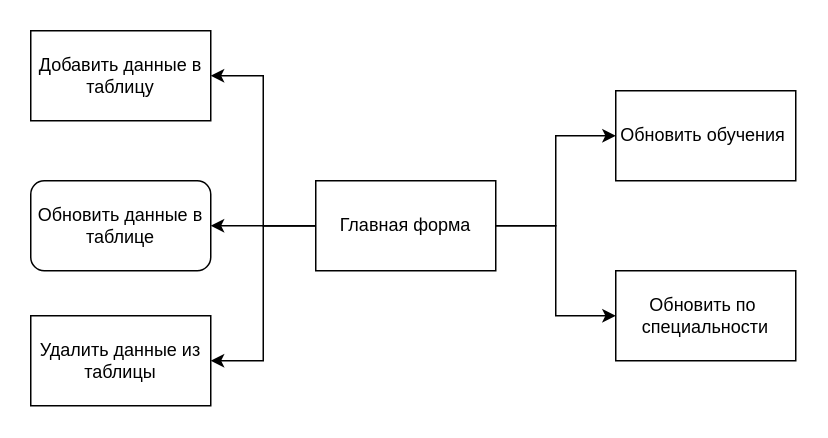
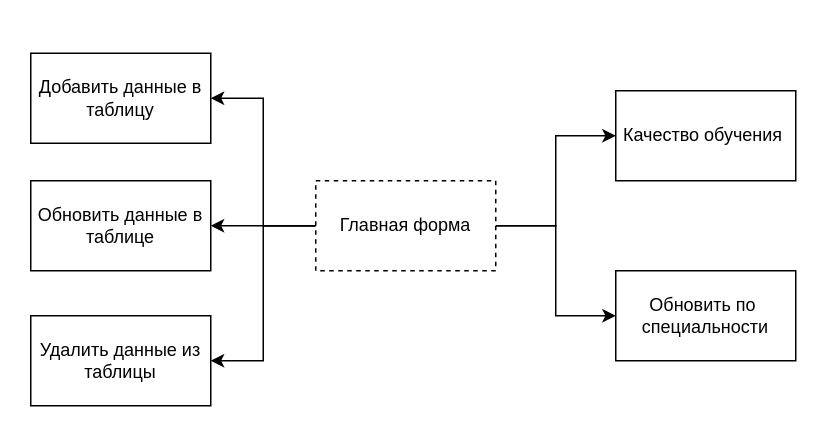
  <mxCell id="0" />
  <mxCell id="1" parent="0" />
  <mxCell id="2" value="" style="edgeStyle=orthogonalEdgeStyle;rounded=0;orthogonalLoop=1;jettySize=auto;html=1;entryX=1;entryY=0.5;entryDx=0;entryDy=0;" edge="1" parent="1" source="7" target="8"><mxGeometry relative="1" as="geometry" /></mxCell>
  <mxCell id="3" style="edgeStyle=orthogonalEdgeStyle;rounded=0;orthogonalLoop=1;jettySize=auto;html=1;" edge="1" parent="1" source="7" target="9"><mxGeometry relative="1" as="geometry" /></mxCell>
  <mxCell id="4" style="edgeStyle=orthogonalEdgeStyle;rounded=0;orthogonalLoop=1;jettySize=auto;html=1;entryX=1;entryY=0.5;entryDx=0;entryDy=0;" edge="1" parent="1" source="7" target="10"><mxGeometry relative="1" as="geometry" /></mxCell>
  <mxCell id="5" value="" style="edgeStyle=orthogonalEdgeStyle;rounded=0;orthogonalLoop=1;jettySize=auto;html=1;" edge="1" parent="1" source="7" target="11"><mxGeometry relative="1" as="geometry" /></mxCell>
  <mxCell id="6" value="" style="edgeStyle=orthogonalEdgeStyle;rounded=0;orthogonalLoop=1;jettySize=auto;html=1;" edge="1" parent="1" source="7" target="12"><mxGeometry relative="1" as="geometry" /></mxCell>
- <mxCell id="7" value="Главная форма" style="rounded=0;whiteSpace=wrap;html=1;" vertex="1" parent="1"><mxGeometry x="210" y="120" width="120" height="60" as="geometry" /></mxCell>
- <mxCell id="8" value="Добавить данные в таблицу" style="rounded=0;whiteSpace=wrap;html=1;" vertex="1" parent="1"><mxGeometry x="20" y="20" width="120" height="60" as="geometry" /></mxCell>
- <mxCell id="9" value="Обновить данные в таблице" style="whiteSpace=wrap;html=1;rounded=1;" vertex="1" parent="1"><mxGeometry x="20" y="120" width="120" height="60" as="geometry" /></mxCell>
+ <mxCell id="7" value="Главная форма" style="rounded=0;whiteSpace=wrap;html=1;dashed=1;" vertex="1" parent="1"><mxGeometry x="210" y="120" width="120" height="60" as="geometry" /></mxCell>
+ <mxCell id="8" value="Добавить данные в таблицу" style="rounded=0;whiteSpace=wrap;html=1;" vertex="1" parent="1"><mxGeometry x="20" y="35" width="120" height="60" as="geometry" /></mxCell>
+ <mxCell id="9" value="Обновить данные в таблице" style="rounded=0;whiteSpace=wrap;html=1;" vertex="1" parent="1"><mxGeometry x="20" y="120" width="120" height="60" as="geometry" /></mxCell>
  <mxCell id="10" value="Удалить данные из таблицы" style="rounded=0;whiteSpace=wrap;html=1;" vertex="1" parent="1"><mxGeometry x="20" y="210" width="120" height="60" as="geometry" /></mxCell>
- <mxCell id="11" value="Обновить обучения&amp;nbsp;" style="rounded=0;whiteSpace=wrap;html=1;" vertex="1" parent="1"><mxGeometry x="410" y="60" width="120" height="60" as="geometry" /></mxCell>
+ <mxCell id="11" value="Качество обучения&amp;nbsp;" style="rounded=0;whiteSpace=wrap;html=1;" vertex="1" parent="1"><mxGeometry x="410" y="60" width="120" height="60" as="geometry" /></mxCell>
  <mxCell id="12" value="Обновить по&amp;nbsp; специальности" style="rounded=0;whiteSpace=wrap;html=1;" vertex="1" parent="1"><mxGeometry x="410" y="180" width="120" height="60" as="geometry" /></mxCell>
